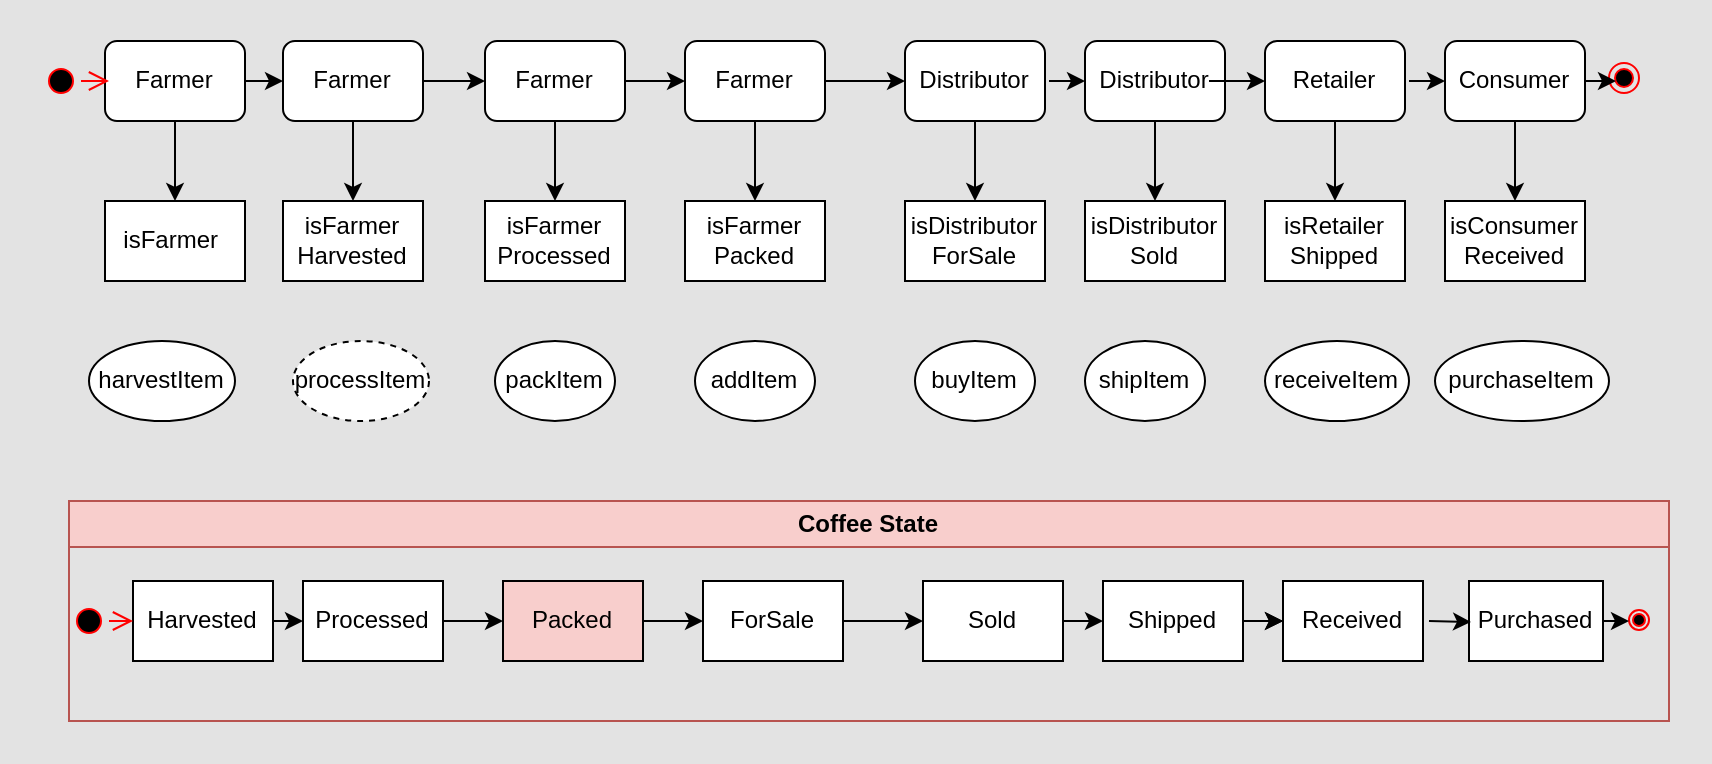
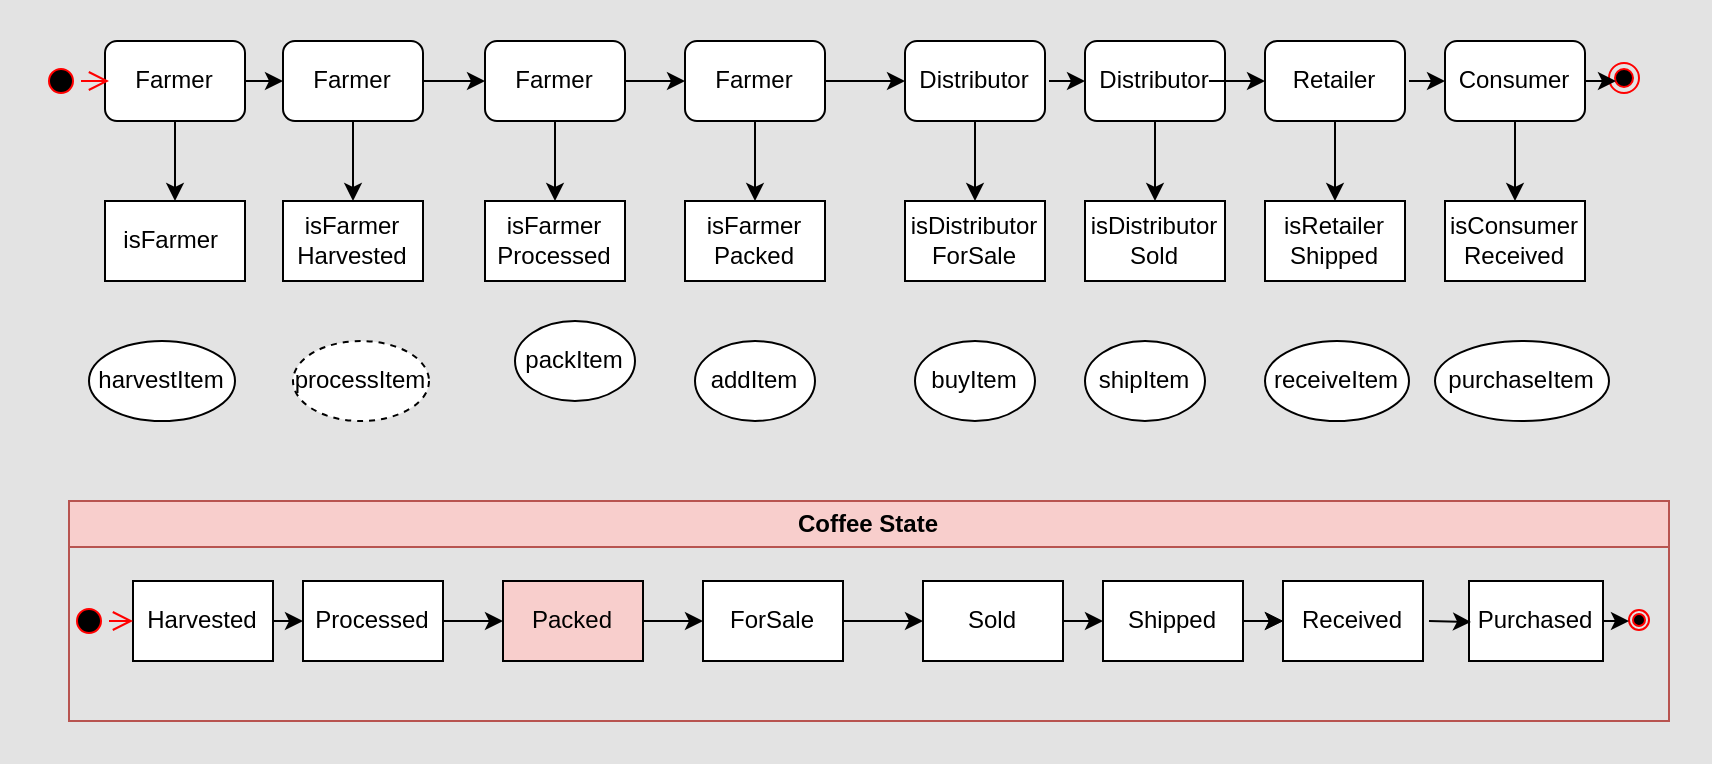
  <mxCell id="0" />
  <mxCell id="1" parent="0" />
  <mxCell id="2" style="edgeStyle=orthogonalEdgeStyle;rounded=0;orthogonalLoop=1;jettySize=auto;html=1;exitX=0.5;exitY=1;exitDx=0;exitDy=0;" parent="1" source="3" target="25" edge="1"><mxGeometry relative="1" as="geometry" /></mxCell>
  <mxCell id="3" value="Farmer" style="rounded=1;whiteSpace=wrap;html=1;" parent="1" vertex="1"><mxGeometry x="52" y="20" width="70" height="40" as="geometry" /></mxCell>
  <mxCell id="4" style="edgeStyle=orthogonalEdgeStyle;rounded=0;orthogonalLoop=1;jettySize=auto;html=1;exitX=0.5;exitY=1;exitDx=0;exitDy=0;" parent="1" source="5" target="18" edge="1"><mxGeometry relative="1" as="geometry" /></mxCell>
  <mxCell id="5" value="Farmer" style="rounded=1;whiteSpace=wrap;html=1;" parent="1" vertex="1"><mxGeometry x="141" y="20" width="70" height="40" as="geometry" /></mxCell>
  <mxCell id="6" style="edgeStyle=orthogonalEdgeStyle;rounded=0;orthogonalLoop=1;jettySize=auto;html=1;exitX=0.5;exitY=1;exitDx=0;exitDy=0;" parent="1" source="7" target="19" edge="1"><mxGeometry relative="1" as="geometry" /></mxCell>
  <mxCell id="7" value="Farmer" style="rounded=1;whiteSpace=wrap;html=1;" parent="1" vertex="1"><mxGeometry x="242" y="20" width="70" height="40" as="geometry" /></mxCell>
  <mxCell id="8" style="edgeStyle=orthogonalEdgeStyle;rounded=0;orthogonalLoop=1;jettySize=auto;html=1;exitX=0.5;exitY=1;exitDx=0;exitDy=0;" parent="1" source="9" target="20" edge="1"><mxGeometry relative="1" as="geometry" /></mxCell>
  <mxCell id="9" value="Farmer" style="rounded=1;whiteSpace=wrap;html=1;" parent="1" vertex="1"><mxGeometry x="342" y="20" width="70" height="40" as="geometry" /></mxCell>
  <mxCell id="10" style="edgeStyle=orthogonalEdgeStyle;rounded=0;orthogonalLoop=1;jettySize=auto;html=1;exitX=0.5;exitY=1;exitDx=0;exitDy=0;entryX=0.5;entryY=0;entryDx=0;entryDy=0;" parent="1" source="11" target="21" edge="1"><mxGeometry relative="1" as="geometry" /></mxCell>
  <mxCell id="11" value="Distributor" style="rounded=1;whiteSpace=wrap;html=1;" parent="1" vertex="1"><mxGeometry x="452" y="20" width="70" height="40" as="geometry" /></mxCell>
  <mxCell id="12" style="edgeStyle=orthogonalEdgeStyle;rounded=0;orthogonalLoop=1;jettySize=auto;html=1;exitX=0.5;exitY=1;exitDx=0;exitDy=0;entryX=0.5;entryY=0;entryDx=0;entryDy=0;" parent="1" source="13" target="22" edge="1"><mxGeometry relative="1" as="geometry" /></mxCell>
  <mxCell id="13" value="Distributor" style="rounded=1;whiteSpace=wrap;html=1;" parent="1" vertex="1"><mxGeometry x="542" y="20" width="70" height="40" as="geometry" /></mxCell>
  <mxCell id="14" style="edgeStyle=orthogonalEdgeStyle;rounded=0;orthogonalLoop=1;jettySize=auto;html=1;exitX=0.5;exitY=1;exitDx=0;exitDy=0;entryX=0.5;entryY=0;entryDx=0;entryDy=0;" parent="1" source="15" target="23" edge="1"><mxGeometry relative="1" as="geometry" /></mxCell>
  <mxCell id="15" value="Retailer" style="rounded=1;whiteSpace=wrap;html=1;" parent="1" vertex="1"><mxGeometry x="632" y="20" width="70" height="40" as="geometry" /></mxCell>
  <mxCell id="16" style="edgeStyle=orthogonalEdgeStyle;rounded=0;orthogonalLoop=1;jettySize=auto;html=1;exitX=0.5;exitY=1;exitDx=0;exitDy=0;entryX=0.5;entryY=0;entryDx=0;entryDy=0;" parent="1" source="17" target="24" edge="1"><mxGeometry relative="1" as="geometry" /></mxCell>
  <mxCell id="17" value="Consumer" style="rounded=1;whiteSpace=wrap;html=1;" parent="1" vertex="1"><mxGeometry x="722" y="20" width="70" height="40" as="geometry" /></mxCell>
  <mxCell id="18" value="isFarmer&lt;br&gt;Harvested" style="rounded=0;whiteSpace=wrap;html=1;" parent="1" vertex="1"><mxGeometry x="141" y="100" width="70" height="40" as="geometry" /></mxCell>
  <mxCell id="19" value="isFarmer&lt;br&gt;Processed" style="rounded=0;whiteSpace=wrap;html=1;" parent="1" vertex="1"><mxGeometry x="242" y="100" width="70" height="40" as="geometry" /></mxCell>
  <mxCell id="20" value="isFarmer&lt;br&gt;Packed" style="rounded=0;whiteSpace=wrap;html=1;" parent="1" vertex="1"><mxGeometry x="342" y="100" width="70" height="40" as="geometry" /></mxCell>
  <mxCell id="21" value="isDistributor&lt;br&gt;ForSale" style="rounded=0;whiteSpace=wrap;html=1;" parent="1" vertex="1"><mxGeometry x="452" y="100" width="70" height="40" as="geometry" /></mxCell>
  <mxCell id="22" value="isDistributor&lt;br&gt;Sold" style="rounded=0;whiteSpace=wrap;html=1;" parent="1" vertex="1"><mxGeometry x="542" y="100" width="70" height="40" as="geometry" /></mxCell>
  <mxCell id="23" value="isRetailer&lt;br&gt;Shipped" style="rounded=0;whiteSpace=wrap;html=1;" parent="1" vertex="1"><mxGeometry x="632" y="100" width="70" height="40" as="geometry" /></mxCell>
  <mxCell id="24" value="isConsumer&lt;br&gt;Received" style="rounded=0;whiteSpace=wrap;html=1;" parent="1" vertex="1"><mxGeometry x="722" y="100" width="70" height="40" as="geometry" /></mxCell>
  <mxCell id="25" value="isFarmer&lt;span style=&quot;white-space: pre;&quot;&gt; &lt;/span&gt;" style="rounded=0;whiteSpace=wrap;html=1;" parent="1" vertex="1"><mxGeometry x="52" y="100" width="70" height="40" as="geometry" /></mxCell>
  <mxCell id="26" value="harvestItem" style="ellipse;whiteSpace=wrap;html=1;" parent="1" vertex="1"><mxGeometry x="44" y="170" width="73" height="40" as="geometry" /></mxCell>
  <mxCell id="27" value="processItem" style="ellipse;whiteSpace=wrap;html=1;dashed=1;" parent="1" vertex="1"><mxGeometry x="146" y="170" width="68" height="40" as="geometry" /></mxCell>
- <mxCell id="28" value="packItem" style="ellipse;whiteSpace=wrap;html=1;" parent="1" vertex="1"><mxGeometry x="247" y="170" width="60" height="40" as="geometry" /></mxCell>
+ <mxCell id="28" value="packItem" style="ellipse;whiteSpace=wrap;html=1;" parent="1" vertex="1"><mxGeometry x="257" y="160" width="60" height="40" as="geometry" /></mxCell>
  <mxCell id="29" value="addItem" style="ellipse;whiteSpace=wrap;html=1;" parent="1" vertex="1"><mxGeometry x="347" y="170" width="60" height="40" as="geometry" /></mxCell>
  <mxCell id="30" value="buyItem" style="ellipse;whiteSpace=wrap;html=1;" parent="1" vertex="1"><mxGeometry x="457" y="170" width="60" height="40" as="geometry" /></mxCell>
  <mxCell id="31" value="shipItem" style="ellipse;whiteSpace=wrap;html=1;" parent="1" vertex="1"><mxGeometry x="542" y="170" width="60" height="40" as="geometry" /></mxCell>
  <mxCell id="32" value="receiveItem" style="ellipse;whiteSpace=wrap;html=1;" parent="1" vertex="1"><mxGeometry x="632" y="170" width="72" height="40" as="geometry" /></mxCell>
  <mxCell id="33" value="purchaseItem" style="ellipse;whiteSpace=wrap;html=1;" parent="1" vertex="1"><mxGeometry x="717" y="170" width="87" height="40" as="geometry" /></mxCell>
  <mxCell id="34" value="Coffee State" style="swimlane;whiteSpace=wrap;html=1;fillColor=#f8cecc;strokeColor=#b85450;" parent="1" vertex="1"><mxGeometry x="34" y="250" width="800" height="110" as="geometry" /></mxCell>
  <mxCell id="35" value="Harvested" style="rounded=0;whiteSpace=wrap;html=1;" parent="34" vertex="1"><mxGeometry x="32" y="40" width="70" height="40" as="geometry" /></mxCell>
  <mxCell id="36" value="Purchased" style="rounded=0;whiteSpace=wrap;html=1;" parent="34" vertex="1"><mxGeometry x="700" y="40" width="67" height="40" as="geometry" /></mxCell>
  <mxCell id="37" value="Received" style="rounded=0;whiteSpace=wrap;html=1;" parent="34" vertex="1"><mxGeometry x="607" y="40" width="70" height="40" as="geometry" /></mxCell>
  <mxCell id="38" value="" style="edgeStyle=orthogonalEdgeStyle;rounded=0;orthogonalLoop=1;jettySize=auto;html=1;" parent="34" source="39" target="37" edge="1"><mxGeometry relative="1" as="geometry" /></mxCell>
  <mxCell id="39" value="Shipped" style="rounded=0;whiteSpace=wrap;html=1;" parent="34" vertex="1"><mxGeometry x="517" y="40" width="70" height="40" as="geometry" /></mxCell>
  <mxCell id="40" value="Sold" style="rounded=0;whiteSpace=wrap;html=1;" parent="34" vertex="1"><mxGeometry x="427" y="40" width="70" height="40" as="geometry" /></mxCell>
  <mxCell id="41" value="ForSale" style="rounded=0;whiteSpace=wrap;html=1;" parent="34" vertex="1"><mxGeometry x="317" y="40" width="70" height="40" as="geometry" /></mxCell>
  <mxCell id="42" value="Packed" style="rounded=0;whiteSpace=wrap;html=1;fillColor=#f8cecc;" parent="34" vertex="1"><mxGeometry x="217" y="40" width="70" height="40" as="geometry" /></mxCell>
  <mxCell id="43" value="Processed" style="rounded=0;whiteSpace=wrap;html=1;" parent="34" vertex="1"><mxGeometry x="117" y="40" width="70" height="40" as="geometry" /></mxCell>
  <mxCell id="44" value="" style="ellipse;html=1;shape=startState;fillColor=#000000;strokeColor=#ff0000;" parent="34" vertex="1"><mxGeometry y="50" width="20" height="20" as="geometry" /></mxCell>
  <mxCell id="45" value="" style="edgeStyle=orthogonalEdgeStyle;html=1;verticalAlign=bottom;endArrow=open;endSize=8;strokeColor=#ff0000;rounded=0;" parent="34" source="44" target="35" edge="1"><mxGeometry relative="1" as="geometry"><mxPoint x="15" y="140" as="targetPoint" /></mxGeometry></mxCell>
  <mxCell id="46" value="" style="ellipse;html=1;shape=endState;fillColor=#000000;strokeColor=#ff0000;rotation=0;" parent="34" vertex="1"><mxGeometry x="780" y="54.5" width="10" height="10" as="geometry" /></mxCell>
  <mxCell id="47" value="" style="endArrow=classic;html=1;rounded=0;exitX=1;exitY=0.5;exitDx=0;exitDy=0;entryX=0;entryY=0.5;entryDx=0;entryDy=0;" parent="34" source="40" target="39" edge="1"><mxGeometry width="50" height="50" relative="1" as="geometry"><mxPoint x="142" y="120" as="sourcePoint" /><mxPoint x="160" y="120" as="targetPoint" /></mxGeometry></mxCell>
  <mxCell id="48" value="" style="endArrow=classic;html=1;rounded=0;exitX=1;exitY=0.5;exitDx=0;exitDy=0;entryX=0;entryY=0.5;entryDx=0;entryDy=0;" parent="34" source="41" target="40" edge="1"><mxGeometry width="50" height="50" relative="1" as="geometry"><mxPoint x="132" y="110" as="sourcePoint" /><mxPoint x="150" y="110" as="targetPoint" /></mxGeometry></mxCell>
  <mxCell id="49" value="" style="endArrow=classic;html=1;rounded=0;exitX=1;exitY=0.5;exitDx=0;exitDy=0;entryX=0;entryY=0.5;entryDx=0;entryDy=0;" parent="34" source="42" target="41" edge="1"><mxGeometry width="50" height="50" relative="1" as="geometry"><mxPoint x="122" y="100" as="sourcePoint" /><mxPoint x="140" y="100" as="targetPoint" /></mxGeometry></mxCell>
  <mxCell id="50" value="" style="endArrow=classic;html=1;rounded=0;exitX=1;exitY=0.5;exitDx=0;exitDy=0;entryX=0;entryY=0.5;entryDx=0;entryDy=0;" parent="34" source="43" target="42" edge="1"><mxGeometry width="50" height="50" relative="1" as="geometry"><mxPoint x="112" y="90" as="sourcePoint" /><mxPoint x="130" y="90" as="targetPoint" /></mxGeometry></mxCell>
  <mxCell id="51" value="" style="endArrow=classic;html=1;rounded=0;exitX=1;exitY=0.5;exitDx=0;exitDy=0;" parent="34" source="35" target="43" edge="1"><mxGeometry width="50" height="50" relative="1" as="geometry"><mxPoint x="360" y="90" as="sourcePoint" /><mxPoint x="110" y="70" as="targetPoint" /></mxGeometry></mxCell>
  <mxCell id="52" value="" style="endArrow=classic;html=1;rounded=0;exitX=1;exitY=0.5;exitDx=0;exitDy=0;" parent="34" source="36" edge="1"><mxGeometry width="50" height="50" relative="1" as="geometry"><mxPoint x="102" y="80" as="sourcePoint" /><mxPoint x="780" y="60" as="targetPoint" /></mxGeometry></mxCell>
  <mxCell id="53" value="" style="ellipse;html=1;shape=startState;fillColor=#000000;strokeColor=#ff0000;" parent="1" vertex="1"><mxGeometry x="20" y="30" width="20" height="20" as="geometry" /></mxCell>
  <mxCell id="54" value="" style="edgeStyle=orthogonalEdgeStyle;html=1;verticalAlign=bottom;endArrow=open;endSize=8;strokeColor=#ff0000;rounded=0;" parent="1" source="53" edge="1"><mxGeometry relative="1" as="geometry"><mxPoint x="54" y="40" as="targetPoint" /><mxPoint x="54" y="330" as="sourcePoint" /><Array as="points" /></mxGeometry></mxCell>
  <mxCell id="55" value="" style="ellipse;html=1;shape=endState;fillColor=#000000;strokeColor=#ff0000;rotation=0;" parent="1" vertex="1"><mxGeometry x="804" y="31" width="15" height="15" as="geometry" /></mxCell>
  <mxCell id="56" value="" style="endArrow=classic;html=1;rounded=0;entryX=0;entryY=0.5;entryDx=0;entryDy=0;" parent="1" target="37" edge="1"><mxGeometry width="50" height="50" relative="1" as="geometry"><mxPoint x="624" y="310" as="sourcePoint" /><mxPoint x="228" y="380" as="targetPoint" /><Array as="points" /></mxGeometry></mxCell>
  <mxCell id="57" value="" style="edgeStyle=orthogonalEdgeStyle;rounded=0;orthogonalLoop=1;jettySize=auto;html=1;" parent="1" target="36" edge="1"><mxGeometry relative="1" as="geometry"><mxPoint x="714" y="310" as="sourcePoint" /><mxPoint x="651" y="320" as="targetPoint" /></mxGeometry></mxCell>
  <mxCell id="58" value="" style="endArrow=classic;html=1;rounded=0;entryX=0.233;entryY=0.6;entryDx=0;entryDy=0;entryPerimeter=0;exitX=1;exitY=0.5;exitDx=0;exitDy=0;" parent="1" source="17" target="55" edge="1"><mxGeometry width="50" height="50" relative="1" as="geometry"><mxPoint x="394" y="140" as="sourcePoint" /><mxPoint x="444" y="90" as="targetPoint" /></mxGeometry></mxCell>
  <mxCell id="59" value="" style="endArrow=classic;html=1;rounded=0;entryX=0;entryY=0.5;entryDx=0;entryDy=0;" parent="1" source="9" target="11" edge="1"><mxGeometry width="50" height="50" relative="1" as="geometry"><mxPoint x="394" y="140" as="sourcePoint" /><mxPoint x="444" y="90" as="targetPoint" /></mxGeometry></mxCell>
  <mxCell id="60" value="" style="endArrow=classic;html=1;rounded=0;" parent="1" target="13" edge="1"><mxGeometry width="50" height="50" relative="1" as="geometry"><mxPoint x="524" y="40" as="sourcePoint" /><mxPoint x="462" y="50" as="targetPoint" /></mxGeometry></mxCell>
  <mxCell id="61" value="" style="endArrow=classic;html=1;rounded=0;entryX=0;entryY=0.5;entryDx=0;entryDy=0;" parent="1" target="15" edge="1"><mxGeometry width="50" height="50" relative="1" as="geometry"><mxPoint x="604" y="40" as="sourcePoint" /><mxPoint x="472" y="60" as="targetPoint" /></mxGeometry></mxCell>
  <mxCell id="62" value="" style="endArrow=classic;html=1;rounded=0;entryX=0;entryY=0.5;entryDx=0;entryDy=0;" parent="1" target="17" edge="1"><mxGeometry width="50" height="50" relative="1" as="geometry"><mxPoint x="704" y="40" as="sourcePoint" /><mxPoint x="482" y="70" as="targetPoint" /></mxGeometry></mxCell>
  <mxCell id="63" value="" style="endArrow=classic;html=1;rounded=0;entryX=0;entryY=0.5;entryDx=0;entryDy=0;" parent="1" source="3" target="5" edge="1"><mxGeometry width="50" height="50" relative="1" as="geometry"><mxPoint x="422" y="50" as="sourcePoint" /><mxPoint x="462" y="50" as="targetPoint" /></mxGeometry></mxCell>
  <mxCell id="64" value="" style="endArrow=classic;html=1;rounded=0;entryX=0;entryY=0.5;entryDx=0;entryDy=0;exitX=1;exitY=0.5;exitDx=0;exitDy=0;" parent="1" source="5" target="7" edge="1"><mxGeometry width="50" height="50" relative="1" as="geometry"><mxPoint x="432" y="60" as="sourcePoint" /><mxPoint x="472" y="60" as="targetPoint" /></mxGeometry></mxCell>
  <mxCell id="65" value="" style="endArrow=classic;html=1;rounded=0;entryX=0;entryY=0.5;entryDx=0;entryDy=0;exitX=1;exitY=0.5;exitDx=0;exitDy=0;" parent="1" source="7" target="9" edge="1"><mxGeometry width="50" height="50" relative="1" as="geometry"><mxPoint x="442" y="70" as="sourcePoint" /><mxPoint x="482" y="70" as="targetPoint" /></mxGeometry></mxCell>
